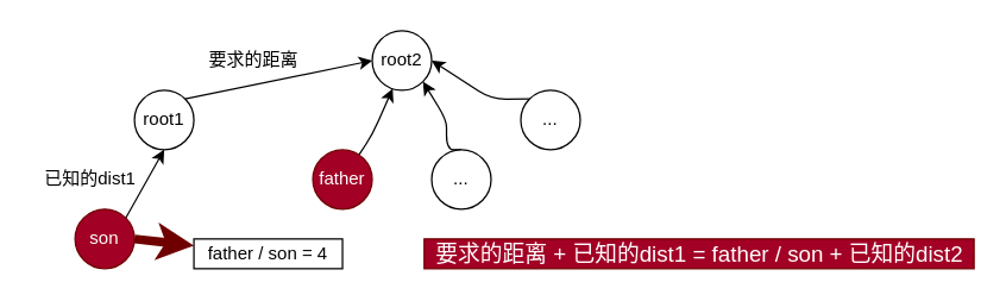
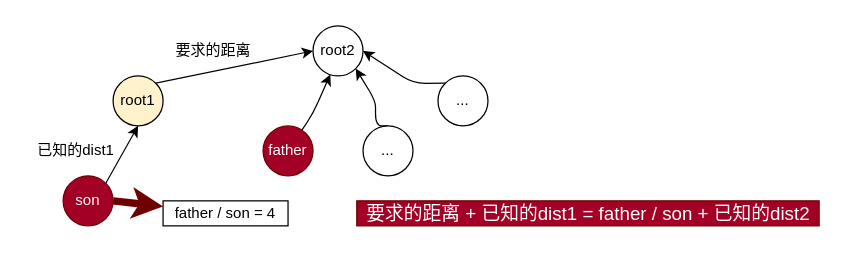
  <mxCell id="0" />
  <mxCell id="1" parent="0" />
  <mxCell id="2" style="edgeStyle=none;html=1;exitX=1;exitY=0;exitDx=0;exitDy=0;entryX=0;entryY=0.5;entryDx=0;entryDy=0;" edge="1" parent="1" source="3" target="4"><mxGeometry relative="1" as="geometry" /></mxCell>
- <mxCell id="3" value="root1&lt;br&gt;" style="ellipse;whiteSpace=wrap;html=1;aspect=fixed;" vertex="1" parent="1"><mxGeometry x="90" y="60" width="40" height="40" as="geometry" /></mxCell>
+ <mxCell id="3" value="root1&lt;br&gt;" style="ellipse;whiteSpace=wrap;html=1;aspect=fixed;fillColor=#fff2cc;" vertex="1" parent="1"><mxGeometry x="90" y="60" width="40" height="40" as="geometry" /></mxCell>
  <mxCell id="4" value="root2&lt;br&gt;" style="ellipse;whiteSpace=wrap;html=1;aspect=fixed;" vertex="1" parent="1"><mxGeometry x="250" y="20" width="40" height="40" as="geometry" /></mxCell>
  <mxCell id="5" style="edgeStyle=none;html=1;entryX=0.345;entryY=0.97;entryDx=0;entryDy=0;entryPerimeter=0;" edge="1" parent="1" source="6" target="4"><mxGeometry relative="1" as="geometry"><Array as="points"><mxPoint x="250" y="90" /></Array></mxGeometry></mxCell>
  <mxCell id="6" value="father&lt;br&gt;" style="ellipse;whiteSpace=wrap;html=1;aspect=fixed;fillColor=#a20025;fontColor=#ffffff;strokeColor=#6F0000;" vertex="1" parent="1"><mxGeometry x="210" y="100" width="40" height="40" as="geometry" /></mxCell>
  <mxCell id="7" style="edgeStyle=none;html=1;exitX=0.5;exitY=0;exitDx=0;exitDy=0;entryX=1;entryY=1;entryDx=0;entryDy=0;" edge="1" parent="1" source="8" target="4"><mxGeometry relative="1" as="geometry"><Array as="points"><mxPoint x="300" y="100" /><mxPoint x="300" y="80" /></Array></mxGeometry></mxCell>
  <mxCell id="8" value="...&lt;br&gt;" style="ellipse;whiteSpace=wrap;html=1;aspect=fixed;" vertex="1" parent="1"><mxGeometry x="290" y="100" width="40" height="40" as="geometry" /></mxCell>
  <mxCell id="9" style="edgeStyle=none;html=1;exitX=1;exitY=0;exitDx=0;exitDy=0;entryX=0.5;entryY=1;entryDx=0;entryDy=0;" edge="1" parent="1" source="11" target="3"><mxGeometry relative="1" as="geometry" /></mxCell>
  <mxCell id="10" style="edgeStyle=none;html=1;exitX=1;exitY=0.5;exitDx=0;exitDy=0;fillColor=#a20025;strokeColor=#6F0000;strokeWidth=6;" edge="1" parent="1" source="11" target="14"><mxGeometry relative="1" as="geometry" /></mxCell>
  <mxCell id="11" value="son&lt;br&gt;" style="ellipse;whiteSpace=wrap;html=1;aspect=fixed;fillColor=#a20025;fontColor=#ffffff;strokeColor=#6F0000;" vertex="1" parent="1"><mxGeometry x="50" y="140" width="40" height="40" as="geometry" /></mxCell>
  <mxCell id="12" style="edgeStyle=none;html=1;exitX=0;exitY=0;exitDx=0;exitDy=0;entryX=1;entryY=0.5;entryDx=0;entryDy=0;" edge="1" parent="1" source="13" target="4"><mxGeometry relative="1" as="geometry"><Array as="points"><mxPoint x="330" y="66" /></Array></mxGeometry></mxCell>
  <mxCell id="13" value="...&lt;br&gt;" style="ellipse;whiteSpace=wrap;html=1;aspect=fixed;" vertex="1" parent="1"><mxGeometry x="350" y="60" width="40" height="40" as="geometry" /></mxCell>
  <mxCell id="14" value="father / son = 4" style="rounded=0;whiteSpace=wrap;html=1;" vertex="1" parent="1"><mxGeometry x="130" y="160" width="100" height="20" as="geometry" /></mxCell>
  <mxCell id="15" value="要求的距离&lt;br&gt;" style="text;html=1;resizable=0;autosize=1;align=center;verticalAlign=middle;points=[];fillColor=none;strokeColor=none;rounded=0;" vertex="1" parent="1"><mxGeometry x="130" y="30" width="80" height="20" as="geometry" /></mxCell>
  <mxCell id="16" value="已知的dist1&lt;br&gt;" style="text;html=1;resizable=0;autosize=1;align=center;verticalAlign=middle;points=[];fillColor=none;strokeColor=none;rounded=0;" vertex="1" parent="1"><mxGeometry x="20" y="110" width="80" height="20" as="geometry" /></mxCell>
  <mxCell id="17" value="&lt;font style=&quot;font-size: 15px&quot;&gt;要求的距离 + 已知的dist1 = father / son + 已知的dist2&lt;/font&gt;" style="text;html=1;resizable=0;autosize=1;align=center;verticalAlign=middle;points=[];fillColor=#a20025;strokeColor=#6F0000;rounded=0;fontColor=#ffffff;" vertex="1" parent="1"><mxGeometry x="285" y="160" width="370" height="20" as="geometry" /></mxCell>
